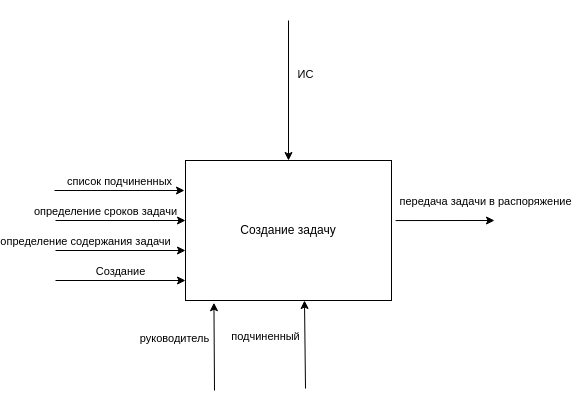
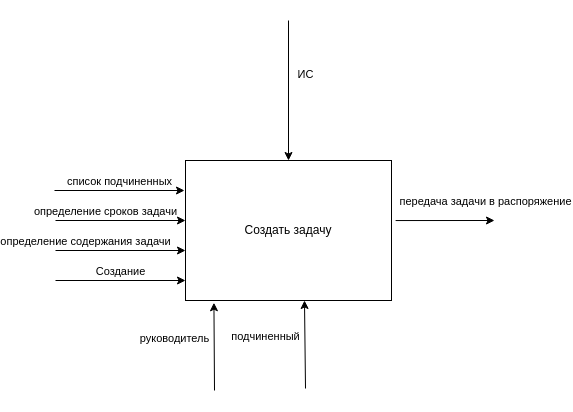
  <mxCell id="0" />
  <mxCell id="1" parent="0" />
- <mxCell id="2" value="Создание задачу" style="rounded=0;whiteSpace=wrap;html=1;" vertex="1" parent="1"><mxGeometry x="151" y="160" width="206" height="140" as="geometry" /></mxCell>
+ <mxCell id="2" value="Создать задачу" style="rounded=0;whiteSpace=wrap;html=1;" vertex="1" parent="1"><mxGeometry x="151" y="160" width="206" height="140" as="geometry" /></mxCell>
  <mxCell id="3" value="" style="endArrow=classic;html=1;rounded=0;" edge="1" parent="1" target="2"><mxGeometry width="50" height="50" relative="1" as="geometry"><mxPoint x="254" y="20" as="sourcePoint" /><mxPoint x="300" y="50" as="targetPoint" /></mxGeometry></mxCell>
  <mxCell id="4" value="ИС" style="edgeLabel;html=1;align=center;verticalAlign=middle;resizable=0;points=[];" vertex="1" connectable="0" parent="3"><mxGeometry x="-0.249" y="1" relative="1" as="geometry"><mxPoint x="15" as="offset" /></mxGeometry></mxCell>
  <mxCell id="5" value="" style="endArrow=classic;html=1;rounded=0;" edge="1" parent="1"><mxGeometry width="50" height="50" relative="1" as="geometry"><mxPoint x="20" y="190" as="sourcePoint" /><mxPoint x="150" y="190" as="targetPoint" /></mxGeometry></mxCell>
  <mxCell id="6" value="список подчиненных" style="edgeLabel;html=1;align=center;verticalAlign=middle;resizable=0;points=[];" vertex="1" connectable="0" parent="5"><mxGeometry x="-0.249" y="1" relative="1" as="geometry"><mxPoint x="15" y="-9" as="offset" /></mxGeometry></mxCell>
  <mxCell id="7" value="" style="endArrow=classic;html=1;rounded=0;" edge="1" parent="1"><mxGeometry width="50" height="50" relative="1" as="geometry"><mxPoint x="21" y="220" as="sourcePoint" /><mxPoint x="151" y="220" as="targetPoint" /></mxGeometry></mxCell>
  <mxCell id="8" value="определение сроков задачи" style="edgeLabel;html=1;align=center;verticalAlign=middle;resizable=0;points=[];" vertex="1" connectable="0" parent="7"><mxGeometry x="-0.249" y="1" relative="1" as="geometry"><mxPoint y="-9" as="offset" /></mxGeometry></mxCell>
  <mxCell id="9" value="" style="endArrow=classic;html=1;rounded=0;" edge="1" parent="1"><mxGeometry width="50" height="50" relative="1" as="geometry"><mxPoint x="21" y="250" as="sourcePoint" /><mxPoint x="151" y="250" as="targetPoint" /></mxGeometry></mxCell>
  <mxCell id="10" value="определение содержания задачи" style="edgeLabel;html=1;align=center;verticalAlign=middle;resizable=0;points=[];" vertex="1" connectable="0" parent="9"><mxGeometry x="-0.249" y="1" relative="1" as="geometry"><mxPoint x="-20" y="-9" as="offset" /></mxGeometry></mxCell>
  <mxCell id="11" value="" style="endArrow=classic;html=1;rounded=0;" edge="1" parent="1"><mxGeometry width="50" height="50" relative="1" as="geometry"><mxPoint x="21" y="280" as="sourcePoint" /><mxPoint x="151" y="280" as="targetPoint" /></mxGeometry></mxCell>
  <mxCell id="12" value="Создание" style="edgeLabel;html=1;align=center;verticalAlign=middle;resizable=0;points=[];" vertex="1" connectable="0" parent="11"><mxGeometry x="-0.249" y="1" relative="1" as="geometry"><mxPoint x="15" y="-9" as="offset" /></mxGeometry></mxCell>
  <mxCell id="13" value="" style="endArrow=classic;html=1;rounded=0;entryX=0.138;entryY=1.016;entryDx=0;entryDy=0;entryPerimeter=0;" edge="1" parent="1" target="2"><mxGeometry width="50" height="50" relative="1" as="geometry"><mxPoint x="180" y="390" as="sourcePoint" /><mxPoint x="230" y="340" as="targetPoint" /></mxGeometry></mxCell>
  <mxCell id="14" value="руководитель" style="edgeLabel;html=1;align=center;verticalAlign=middle;resizable=0;points=[];" vertex="1" connectable="0" parent="13"><mxGeometry x="0.191" y="-1" relative="1" as="geometry"><mxPoint x="-41" as="offset" /></mxGeometry></mxCell>
  <mxCell id="15" value="" style="endArrow=classic;html=1;rounded=0;entryX=0.138;entryY=1.016;entryDx=0;entryDy=0;entryPerimeter=0;" edge="1" parent="1"><mxGeometry width="50" height="50" relative="1" as="geometry"><mxPoint x="271" y="388" as="sourcePoint" /><mxPoint x="270" y="300" as="targetPoint" /></mxGeometry></mxCell>
  <mxCell id="16" value="подчиненный" style="edgeLabel;html=1;align=center;verticalAlign=middle;resizable=0;points=[];" vertex="1" connectable="0" parent="15"><mxGeometry x="0.191" y="-1" relative="1" as="geometry"><mxPoint x="-41" as="offset" /></mxGeometry></mxCell>
  <mxCell id="17" value="" style="endArrow=classic;html=1;rounded=0;exitX=1.02;exitY=0.429;exitDx=0;exitDy=0;exitPerimeter=0;" edge="1" parent="1" source="2"><mxGeometry width="50" height="50" relative="1" as="geometry"><mxPoint x="410" y="270" as="sourcePoint" /><mxPoint x="460" y="220" as="targetPoint" /></mxGeometry></mxCell>
  <mxCell id="18" value="передача задачи в распоряжение" style="edgeLabel;html=1;align=center;verticalAlign=middle;resizable=0;points=[];" vertex="1" connectable="0" parent="17"><mxGeometry x="0.434" y="-2" relative="1" as="geometry"><mxPoint x="18" y="-22" as="offset" /></mxGeometry></mxCell>
